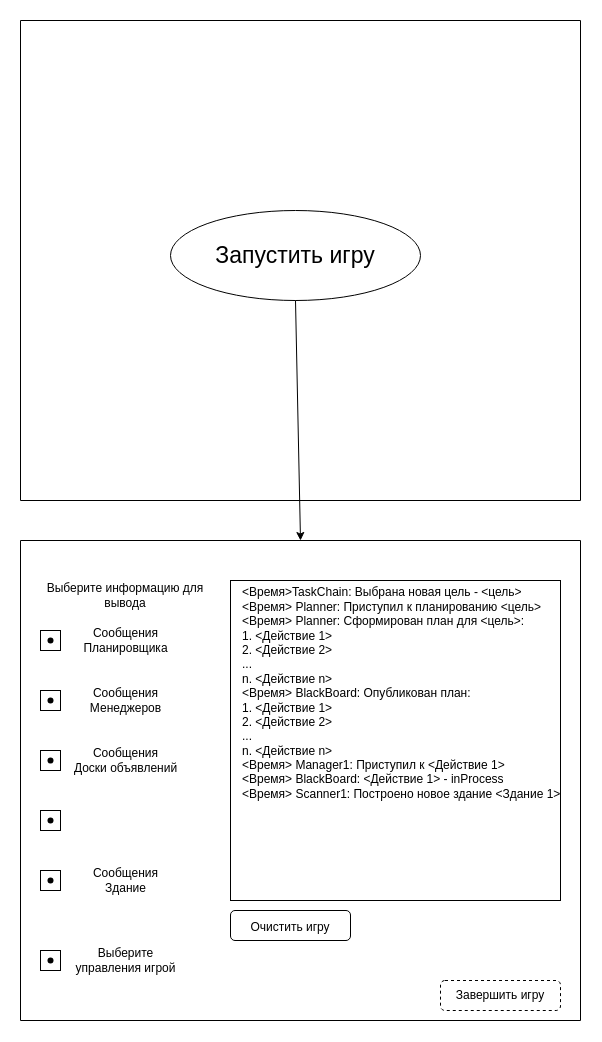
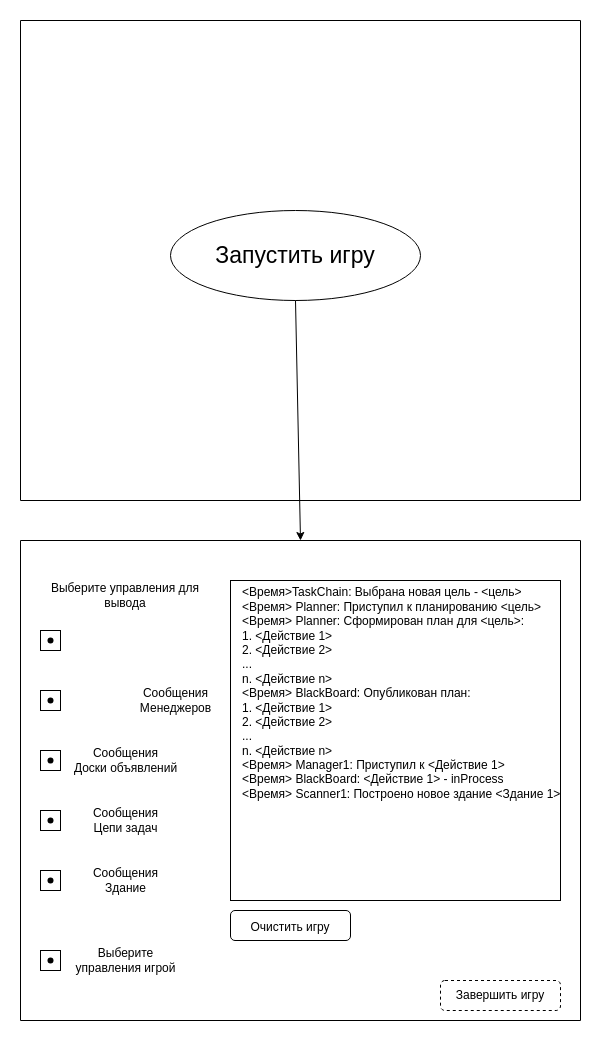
  <mxCell id="0" />
  <mxCell id="1" parent="0" />
  <mxCell id="2" value="" style="swimlane;startSize=0;" vertex="1" parent="1"><mxGeometry x="20" y="540" width="560" height="480" as="geometry" /></mxCell>
  <mxCell id="3" value="" style="rounded=0;whiteSpace=wrap;html=1;" vertex="1" parent="2"><mxGeometry x="210" y="40" width="330" height="320" as="geometry" /></mxCell>
- <mxCell id="4" value="Сообщения &lt;br&gt;Планировщика" style="text;html=1;align=center;verticalAlign=middle;resizable=0;points=[];autosize=1;strokeColor=none;fillColor=none;" vertex="1" parent="2"><mxGeometry x="50" y="80" width="110" height="40" as="geometry" /></mxCell>
- <mxCell id="5" value="Сообщения &lt;br&gt;Менеджеров" style="text;html=1;align=center;verticalAlign=middle;resizable=0;points=[];autosize=1;strokeColor=none;fillColor=none;" vertex="1" parent="2"><mxGeometry x="60" y="140" width="90" height="40" as="geometry" /></mxCell>
- <mxCell id="6" value="Выберите информацию для вывода" style="text;html=1;strokeColor=none;fillColor=none;align=center;verticalAlign=middle;whiteSpace=wrap;rounded=0;" vertex="1" parent="2"><mxGeometry x="10" y="50" width="190" height="10" as="geometry" /></mxCell>
+ <mxCell id="5" value="Сообщения &lt;br&gt;Менеджеров" style="text;html=1;align=center;verticalAlign=middle;resizable=0;points=[];autosize=1;strokeColor=none;fillColor=none;" vertex="1" parent="2"><mxGeometry x="110" y="140" width="90" height="40" as="geometry" /></mxCell>
+ <mxCell id="6" value="Выберите управления для вывода" style="text;html=1;strokeColor=none;fillColor=none;align=center;verticalAlign=middle;whiteSpace=wrap;rounded=0;" vertex="1" parent="2"><mxGeometry x="10" y="50" width="190" height="10" as="geometry" /></mxCell>
  <mxCell id="7" value="Сообщения &lt;br&gt;Доски объявлений" style="text;html=1;align=center;verticalAlign=middle;resizable=0;points=[];autosize=1;strokeColor=none;fillColor=none;" vertex="1" parent="2"><mxGeometry x="40" y="200" width="130" height="40" as="geometry" /></mxCell>
+ <mxCell id="8" value="Сообщения &lt;br&gt;Цепи задач" style="text;html=1;align=center;verticalAlign=middle;resizable=0;points=[];autosize=1;strokeColor=none;fillColor=none;" vertex="1" parent="2"><mxGeometry x="60" y="260" width="90" height="40" as="geometry" /></mxCell>
  <mxCell id="9" value="Сообщения &lt;br&gt;Здание" style="text;html=1;align=center;verticalAlign=middle;resizable=0;points=[];autosize=1;strokeColor=none;fillColor=none;" vertex="1" parent="2"><mxGeometry x="60" y="320" width="90" height="40" as="geometry" /></mxCell>
  <mxCell id="10" value="&lt;div style=&quot;&quot;&gt;&lt;span style=&quot;background-color: initial;&quot;&gt;&amp;lt;Время&amp;gt;TaskChain: Выбрана новая цель - &amp;lt;цель&amp;gt;&lt;/span&gt;&lt;/div&gt;&lt;span style=&quot;&quot;&gt;&lt;div style=&quot;&quot;&gt;&lt;span style=&quot;background-color: initial;&quot;&gt;&amp;lt;Время&amp;gt;&amp;nbsp;&lt;/span&gt;&lt;span style=&quot;background-color: initial;&quot;&gt;Planner: Приступил к планированию &amp;lt;цель&amp;gt;&lt;/span&gt;&lt;/div&gt;&lt;/span&gt;&lt;span style=&quot;text-align: justify;&quot;&gt;&amp;lt;Время&amp;gt;&amp;nbsp;&lt;/span&gt;&lt;span style=&quot;background-color: initial;&quot;&gt;Planner: Сформирован план для &amp;lt;цель&amp;gt;:&lt;/span&gt;&lt;span style=&quot;text-align: justify;&quot;&gt;&lt;br&gt;&lt;/span&gt;&lt;div style=&quot;&quot;&gt;1. &amp;lt;Действие 1&amp;gt;&lt;/div&gt;&lt;div style=&quot;&quot;&gt;2. &amp;lt;Действие 2&amp;gt;&lt;/div&gt;&lt;div style=&quot;&quot;&gt;...&lt;/div&gt;&lt;div style=&quot;&quot;&gt;n. &amp;lt;Действие n&amp;gt;&lt;/div&gt;&lt;div style=&quot;&quot;&gt;&amp;lt;Время&amp;gt; BlackBoard: Опубликован план:&lt;/div&gt;&lt;div style=&quot;&quot;&gt;&lt;div style=&quot;&quot;&gt;1. &amp;lt;Действие 1&amp;gt;&lt;/div&gt;&lt;div style=&quot;&quot;&gt;2. &amp;lt;Действие 2&amp;gt;&lt;/div&gt;&lt;div style=&quot;&quot;&gt;...&lt;/div&gt;&lt;div style=&quot;&quot;&gt;n. &amp;lt;Действие n&amp;gt;&lt;/div&gt;&lt;div style=&quot;&quot;&gt;&lt;span style=&quot;text-align: justify;&quot;&gt;&amp;lt;Время&amp;gt; Manager1: Приступил к &amp;lt;Действие 1&amp;gt;&lt;/span&gt;&lt;br&gt;&lt;/div&gt;&lt;div style=&quot;&quot;&gt;&lt;span style=&quot;text-align: justify;&quot;&gt;&amp;lt;Время&amp;gt; BlackBoard: &amp;lt;Действие 1&amp;gt; - inProcess&lt;/span&gt;&lt;span style=&quot;text-align: justify;&quot;&gt;&lt;br&gt;&lt;/span&gt;&lt;/div&gt;&lt;div style=&quot;&quot;&gt;&lt;span style=&quot;text-align: justify;&quot;&gt;&amp;lt;Время&amp;gt; Scanner1: Построено новое здание &amp;lt;Здание 1&amp;gt;&lt;/span&gt;&lt;/div&gt;&lt;/div&gt;&lt;div style=&quot;&quot;&gt;&lt;br&gt;&lt;/div&gt;" style="text;html=1;align=left;verticalAlign=middle;resizable=0;points=[];autosize=1;strokeColor=none;fillColor=none;" vertex="1" parent="2"><mxGeometry x="220" y="40" width="340" height="240" as="geometry" /></mxCell>
  <mxCell id="11" value="" style="rounded=0;whiteSpace=wrap;html=1;fontSize=23;" vertex="1" parent="2"><mxGeometry x="20" y="90" width="20" height="20" as="geometry" /></mxCell>
  <mxCell id="12" value="" style="shape=waypoint;sketch=0;fillStyle=solid;size=6;pointerEvents=1;points=[];fillColor=none;resizable=0;rotatable=0;perimeter=centerPerimeter;snapToPoint=1;fontSize=18;" vertex="1" parent="2"><mxGeometry x="10" y="80" width="40" height="40" as="geometry" /></mxCell>
  <mxCell id="13" value="" style="rounded=0;whiteSpace=wrap;html=1;fontSize=23;" vertex="1" parent="2"><mxGeometry x="20" y="210" width="20" height="20" as="geometry" /></mxCell>
  <mxCell id="14" value="" style="shape=waypoint;sketch=0;fillStyle=solid;size=6;pointerEvents=1;points=[];fillColor=none;resizable=0;rotatable=0;perimeter=centerPerimeter;snapToPoint=1;fontSize=18;" vertex="1" parent="2"><mxGeometry x="10" y="200" width="40" height="40" as="geometry" /></mxCell>
  <mxCell id="15" value="" style="rounded=0;whiteSpace=wrap;html=1;fontSize=23;" vertex="1" parent="2"><mxGeometry x="20" y="270" width="20" height="20" as="geometry" /></mxCell>
  <mxCell id="16" value="" style="shape=waypoint;sketch=0;fillStyle=solid;size=6;pointerEvents=1;points=[];fillColor=none;resizable=0;rotatable=0;perimeter=centerPerimeter;snapToPoint=1;fontSize=18;" vertex="1" parent="2"><mxGeometry x="10" y="260" width="40" height="40" as="geometry" /></mxCell>
  <mxCell id="17" value="" style="rounded=0;whiteSpace=wrap;html=1;fontSize=23;" vertex="1" parent="2"><mxGeometry x="20" y="330" width="20" height="20" as="geometry" /></mxCell>
  <mxCell id="18" value="" style="shape=waypoint;sketch=0;fillStyle=solid;size=6;pointerEvents=1;points=[];fillColor=none;resizable=0;rotatable=0;perimeter=centerPerimeter;snapToPoint=1;fontSize=18;" vertex="1" parent="2"><mxGeometry x="10" y="320" width="40" height="40" as="geometry" /></mxCell>
  <mxCell id="19" value="" style="rounded=0;whiteSpace=wrap;html=1;fontSize=23;" vertex="1" parent="2"><mxGeometry x="20" y="150" width="20" height="20" as="geometry" /></mxCell>
  <mxCell id="20" value="" style="shape=waypoint;sketch=0;fillStyle=solid;size=6;pointerEvents=1;points=[];fillColor=none;resizable=0;rotatable=0;perimeter=centerPerimeter;snapToPoint=1;fontSize=18;" vertex="1" parent="2"><mxGeometry x="10" y="140" width="40" height="40" as="geometry" /></mxCell>
  <mxCell id="21" value="" style="rounded=0;whiteSpace=wrap;html=1;fontSize=23;" vertex="1" parent="2"><mxGeometry x="20" y="410" width="20" height="20" as="geometry" /></mxCell>
  <mxCell id="22" value="" style="shape=waypoint;sketch=0;fillStyle=solid;size=6;pointerEvents=1;points=[];fillColor=none;resizable=0;rotatable=0;perimeter=centerPerimeter;snapToPoint=1;fontSize=18;" vertex="1" parent="2"><mxGeometry x="10" y="400" width="40" height="40" as="geometry" /></mxCell>
  <mxCell id="23" value="Выберите &lt;br&gt;управления игрой" style="text;html=1;align=center;verticalAlign=middle;resizable=0;points=[];autosize=1;strokeColor=none;fillColor=none;" vertex="1" parent="2"><mxGeometry x="45" y="400" width="120" height="40" as="geometry" /></mxCell>
  <mxCell id="24" value="&lt;span style=&quot;font-size: 12px;&quot;&gt;Очистить игру&lt;/span&gt;" style="rounded=1;whiteSpace=wrap;html=1;fontSize=18;" vertex="1" parent="2"><mxGeometry x="210" y="370" width="120" height="30" as="geometry" /></mxCell>
  <mxCell id="25" value="Завершить игру" style="rounded=1;whiteSpace=wrap;html=1;fontSize=12;dashed=1;" vertex="1" parent="2"><mxGeometry x="420" y="440" width="120" height="30" as="geometry" /></mxCell>
  <mxCell id="26" value="" style="swimlane;startSize=0;" vertex="1" parent="1"><mxGeometry x="20" y="20" width="560" height="480" as="geometry" /></mxCell>
  <mxCell id="27" value="&lt;font style=&quot;font-size: 23px;&quot;&gt;Запустить игру&lt;/font&gt;" style="ellipse;whiteSpace=wrap;html=1;" vertex="1" parent="26"><mxGeometry x="150" y="190" width="250" height="90" as="geometry" /></mxCell>
  <mxCell id="28" value="" style="endArrow=classic;html=1;rounded=0;fontSize=12;exitX=0.5;exitY=1;exitDx=0;exitDy=0;entryX=0.5;entryY=0;entryDx=0;entryDy=0;" edge="1" parent="1" source="27" target="2"><mxGeometry width="50" height="50" relative="1" as="geometry"><mxPoint x="90" y="480" as="sourcePoint" /><mxPoint x="140" y="430" as="targetPoint" /></mxGeometry></mxCell>
